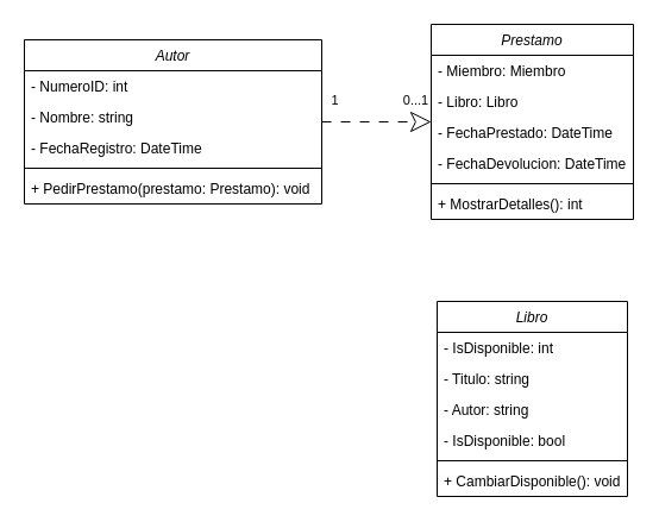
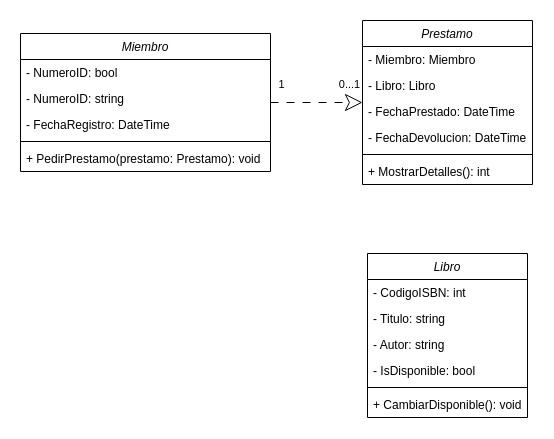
  <mxCell id="0" />
  <mxCell id="1" parent="0" />
- <mxCell id="2" value="Autor" style="swimlane;fontStyle=2;align=center;verticalAlign=top;childLayout=stackLayout;horizontal=1;startSize=26;horizontalStack=0;resizeParent=1;resizeLast=0;collapsible=1;marginBottom=0;rounded=0;shadow=0;strokeWidth=1;" parent="1" vertex="1"><mxGeometry x="20" y="33" width="250" height="138" as="geometry"><mxRectangle x="230" y="140" width="160" height="26" as="alternateBounds" /></mxGeometry></mxCell>
- <mxCell id="3" value="- NumeroID: int" style="text;align=left;verticalAlign=top;spacingLeft=4;spacingRight=4;overflow=hidden;rotatable=0;points=[[0,0.5],[1,0.5]];portConstraint=eastwest;" parent="2" vertex="1"><mxGeometry y="26" width="250" height="26" as="geometry" /></mxCell>
- <mxCell id="4" value="- Nombre: string" style="text;align=left;verticalAlign=top;spacingLeft=4;spacingRight=4;overflow=hidden;rotatable=0;points=[[0,0.5],[1,0.5]];portConstraint=eastwest;" vertex="1" parent="2"><mxGeometry y="52" width="250" height="26" as="geometry" /></mxCell>
+ <mxCell id="2" value="Miembro" style="swimlane;fontStyle=2;align=center;verticalAlign=top;childLayout=stackLayout;horizontal=1;startSize=26;horizontalStack=0;resizeParent=1;resizeLast=0;collapsible=1;marginBottom=0;rounded=0;shadow=0;strokeWidth=1;" parent="1" vertex="1"><mxGeometry x="20" y="33" width="250" height="138" as="geometry"><mxRectangle x="230" y="140" width="160" height="26" as="alternateBounds" /></mxGeometry></mxCell>
+ <mxCell id="3" value="- NumeroID: bool" style="text;align=left;verticalAlign=top;spacingLeft=4;spacingRight=4;overflow=hidden;rotatable=0;points=[[0,0.5],[1,0.5]];portConstraint=eastwest;" parent="2" vertex="1"><mxGeometry y="26" width="250" height="26" as="geometry" /></mxCell>
+ <mxCell id="4" value="- NumeroID: string" style="text;align=left;verticalAlign=top;spacingLeft=4;spacingRight=4;overflow=hidden;rotatable=0;points=[[0,0.5],[1,0.5]];portConstraint=eastwest;" vertex="1" parent="2"><mxGeometry y="52" width="250" height="26" as="geometry" /></mxCell>
  <mxCell id="5" value="- FechaRegistro: DateTime" style="text;align=left;verticalAlign=top;spacingLeft=4;spacingRight=4;overflow=hidden;rotatable=0;points=[[0,0.5],[1,0.5]];portConstraint=eastwest;" vertex="1" parent="2"><mxGeometry y="78" width="250" height="26" as="geometry" /></mxCell>
  <mxCell id="6" value="" style="line;html=1;strokeWidth=1;align=left;verticalAlign=middle;spacingTop=-1;spacingLeft=3;spacingRight=3;rotatable=0;labelPosition=right;points=[];portConstraint=eastwest;" parent="2" vertex="1"><mxGeometry y="104" width="250" height="8" as="geometry" /></mxCell>
  <mxCell id="7" value="+ PedirPrestamo(prestamo: Prestamo): void" style="text;align=left;verticalAlign=top;spacingLeft=4;spacingRight=4;overflow=hidden;rotatable=0;points=[[0,0.5],[1,0.5]];portConstraint=eastwest;" parent="2" vertex="1"><mxGeometry y="112" width="250" height="26" as="geometry" /></mxCell>
  <mxCell id="8" value="Prestamo" style="swimlane;fontStyle=2;align=center;verticalAlign=top;childLayout=stackLayout;horizontal=1;startSize=26;horizontalStack=0;resizeParent=1;resizeLast=0;collapsible=1;marginBottom=0;rounded=0;shadow=0;strokeWidth=1;" vertex="1" parent="1"><mxGeometry x="362" y="20" width="170" height="164" as="geometry"><mxRectangle x="230" y="140" width="160" height="26" as="alternateBounds" /></mxGeometry></mxCell>
  <mxCell id="9" value="- Miembro: Miembro" style="text;align=left;verticalAlign=top;spacingLeft=4;spacingRight=4;overflow=hidden;rotatable=0;points=[[0,0.5],[1,0.5]];portConstraint=eastwest;" vertex="1" parent="8"><mxGeometry y="26" width="170" height="26" as="geometry" /></mxCell>
  <mxCell id="10" value="- Libro: Libro" style="text;align=left;verticalAlign=top;spacingLeft=4;spacingRight=4;overflow=hidden;rotatable=0;points=[[0,0.5],[1,0.5]];portConstraint=eastwest;" vertex="1" parent="8"><mxGeometry y="52" width="170" height="26" as="geometry" /></mxCell>
  <mxCell id="11" value="- FechaPrestado: DateTime" style="text;align=left;verticalAlign=top;spacingLeft=4;spacingRight=4;overflow=hidden;rotatable=0;points=[[0,0.5],[1,0.5]];portConstraint=eastwest;" vertex="1" parent="8"><mxGeometry y="78" width="170" height="26" as="geometry" /></mxCell>
  <mxCell id="12" value="- FechaDevolucion: DateTime" style="text;align=left;verticalAlign=top;spacingLeft=4;spacingRight=4;overflow=hidden;rotatable=0;points=[[0,0.5],[1,0.5]];portConstraint=eastwest;" vertex="1" parent="8"><mxGeometry y="104" width="170" height="26" as="geometry" /></mxCell>
  <mxCell id="13" value="" style="line;html=1;strokeWidth=1;align=left;verticalAlign=middle;spacingTop=-1;spacingLeft=3;spacingRight=3;rotatable=0;labelPosition=right;points=[];portConstraint=eastwest;" vertex="1" parent="8"><mxGeometry y="130" width="170" height="8" as="geometry" /></mxCell>
  <mxCell id="14" value="+ MostrarDetalles(): int" style="text;align=left;verticalAlign=top;spacingLeft=4;spacingRight=4;overflow=hidden;rotatable=0;points=[[0,0.5],[1,0.5]];portConstraint=eastwest;" vertex="1" parent="8"><mxGeometry y="138" width="170" height="26" as="geometry" /></mxCell>
  <mxCell id="15" value="Libro" style="swimlane;fontStyle=2;align=center;verticalAlign=top;childLayout=stackLayout;horizontal=1;startSize=26;horizontalStack=0;resizeParent=1;resizeLast=0;collapsible=1;marginBottom=0;rounded=0;shadow=0;strokeWidth=1;" vertex="1" parent="1"><mxGeometry x="367" y="253" width="160" height="164" as="geometry"><mxRectangle x="230" y="140" width="160" height="26" as="alternateBounds" /></mxGeometry></mxCell>
- <mxCell id="16" value="- IsDisponible: int" style="text;align=left;verticalAlign=top;spacingLeft=4;spacingRight=4;overflow=hidden;rotatable=0;points=[[0,0.5],[1,0.5]];portConstraint=eastwest;" vertex="1" parent="15"><mxGeometry y="26" width="160" height="26" as="geometry" /></mxCell>
+ <mxCell id="16" value="- CodigoISBN: int" style="text;align=left;verticalAlign=top;spacingLeft=4;spacingRight=4;overflow=hidden;rotatable=0;points=[[0,0.5],[1,0.5]];portConstraint=eastwest;" vertex="1" parent="15"><mxGeometry y="26" width="160" height="26" as="geometry" /></mxCell>
  <mxCell id="17" value="- Titulo: string" style="text;align=left;verticalAlign=top;spacingLeft=4;spacingRight=4;overflow=hidden;rotatable=0;points=[[0,0.5],[1,0.5]];portConstraint=eastwest;" vertex="1" parent="15"><mxGeometry y="52" width="160" height="26" as="geometry" /></mxCell>
  <mxCell id="18" value="- Autor: string" style="text;align=left;verticalAlign=top;spacingLeft=4;spacingRight=4;overflow=hidden;rotatable=0;points=[[0,0.5],[1,0.5]];portConstraint=eastwest;" vertex="1" parent="15"><mxGeometry y="78" width="160" height="26" as="geometry" /></mxCell>
  <mxCell id="19" value="- IsDisponible: bool" style="text;align=left;verticalAlign=top;spacingLeft=4;spacingRight=4;overflow=hidden;rotatable=0;points=[[0,0.5],[1,0.5]];portConstraint=eastwest;" vertex="1" parent="15"><mxGeometry y="104" width="160" height="26" as="geometry" /></mxCell>
  <mxCell id="20" value="" style="line;html=1;strokeWidth=1;align=left;verticalAlign=middle;spacingTop=-1;spacingLeft=3;spacingRight=3;rotatable=0;labelPosition=right;points=[];portConstraint=eastwest;" vertex="1" parent="15"><mxGeometry y="130" width="160" height="8" as="geometry" /></mxCell>
  <mxCell id="21" value="+ CambiarDisponible(): void" style="text;align=left;verticalAlign=top;spacingLeft=4;spacingRight=4;overflow=hidden;rotatable=0;points=[[0,0.5],[1,0.5]];portConstraint=eastwest;" vertex="1" parent="15"><mxGeometry y="138" width="160" height="26" as="geometry" /></mxCell>
  <mxCell id="22" value="" style="endArrow=classic;html=1;rounded=0;dashed=1;dashPattern=8 8;endFill=0;endSize=15;" edge="1" parent="1" source="2" target="8"><mxGeometry width="50" height="50" relative="1" as="geometry"><mxPoint x="220" y="193" as="sourcePoint" /><mxPoint x="270" y="143" as="targetPoint" /></mxGeometry></mxCell>
  <mxCell id="23" value="0...1" style="edgeLabel;html=1;align=center;verticalAlign=middle;resizable=0;points=[];" vertex="1" connectable="0" parent="22"><mxGeometry x="0.696" y="-2" relative="1" as="geometry"><mxPoint y="-21" as="offset" /></mxGeometry></mxCell>
  <mxCell id="24" value="1" style="edgeLabel;html=1;align=center;verticalAlign=middle;resizable=0;points=[];" vertex="1" connectable="0" parent="22"><mxGeometry x="-0.775" relative="1" as="geometry"><mxPoint y="-19" as="offset" /></mxGeometry></mxCell>
